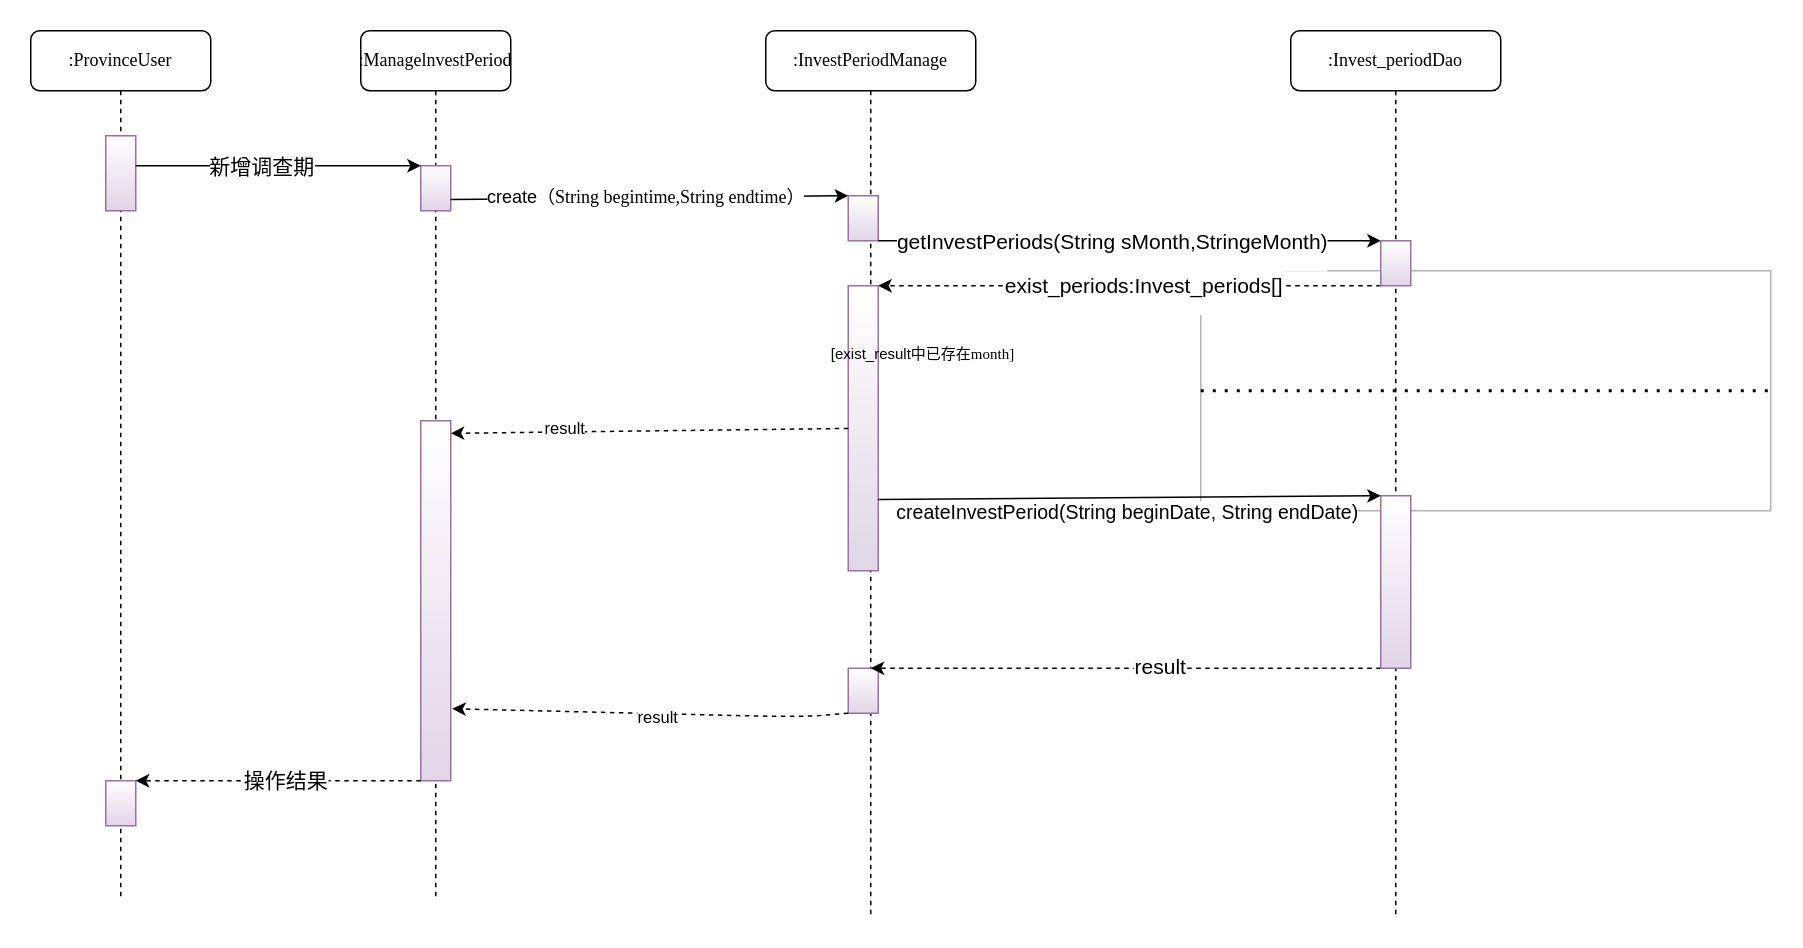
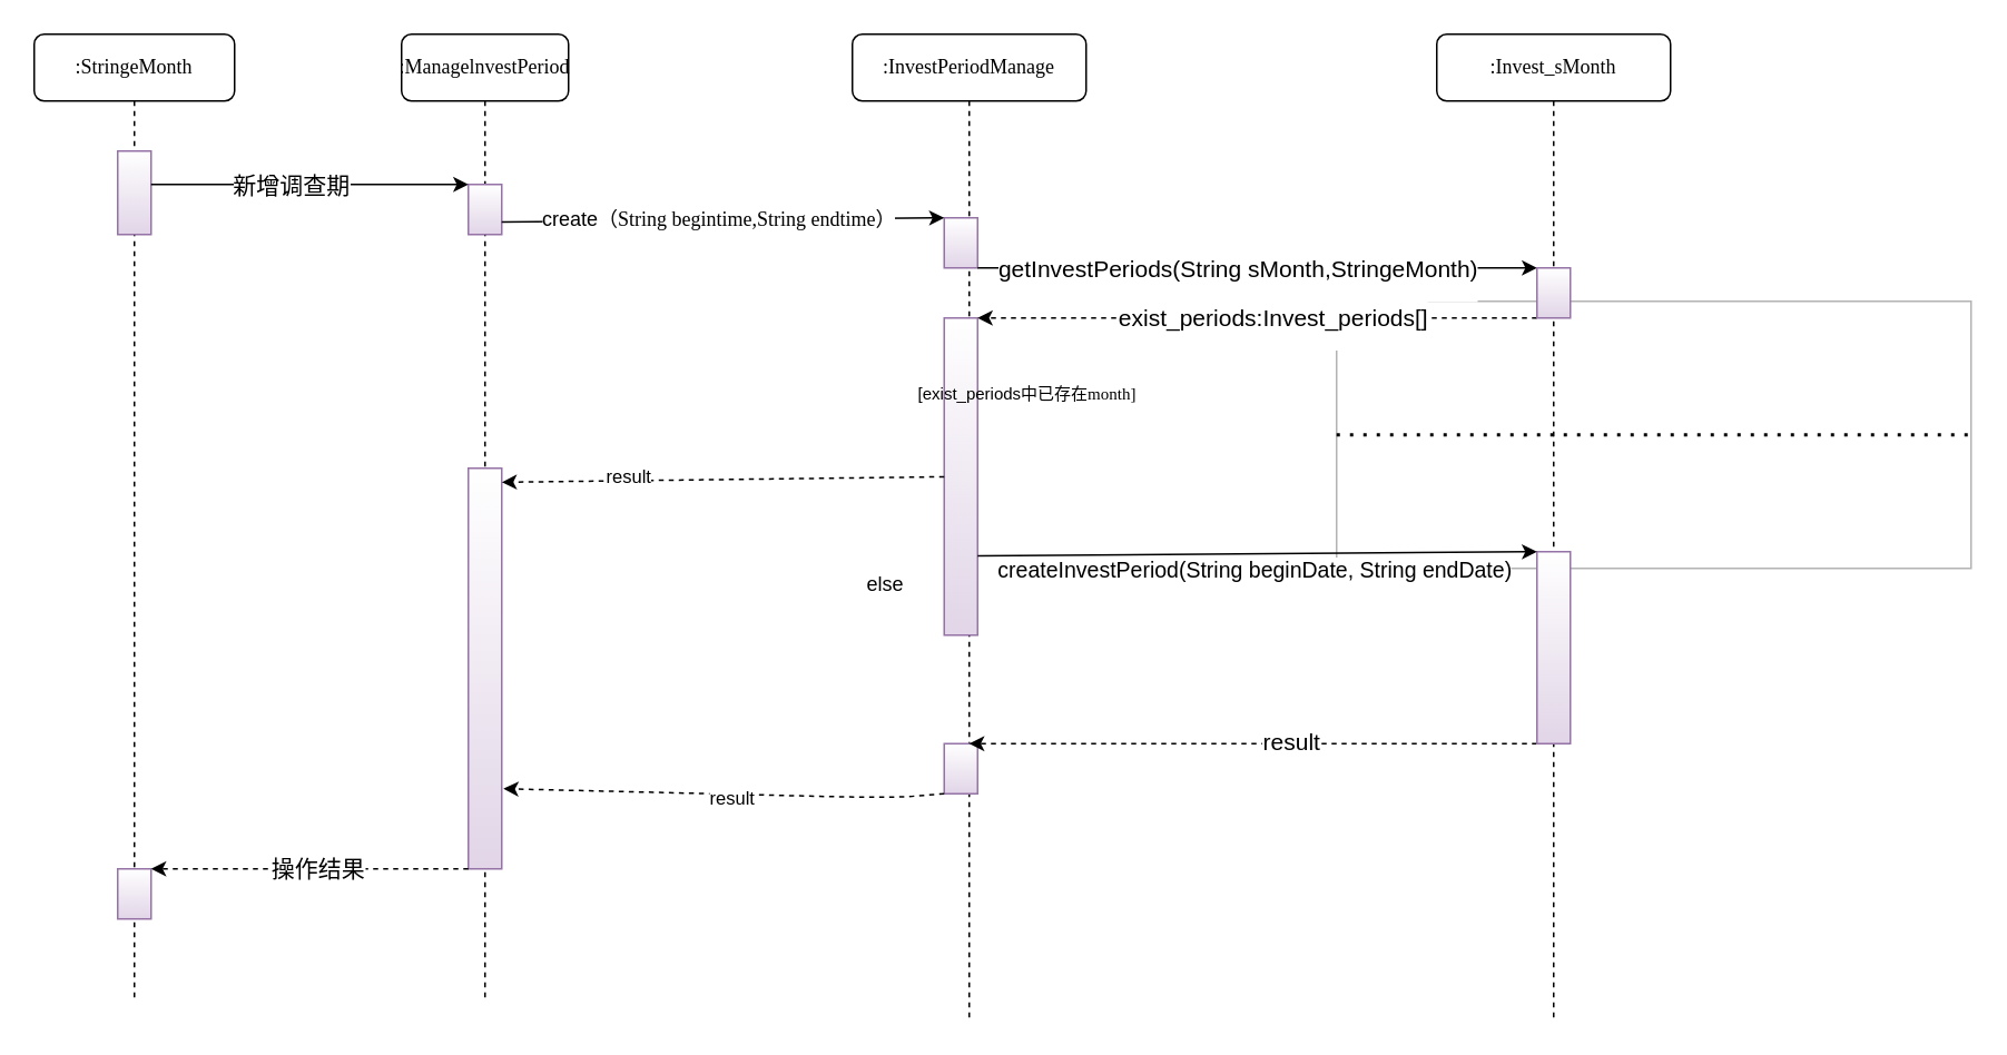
  <mxCell id="0" />
  <mxCell id="1" parent="0" />
  <mxCell id="2" value="" style="rounded=0;whiteSpace=wrap;html=1;strokeColor=#B3B3B3;" parent="1" vertex="1"><mxGeometry x="800" y="180" width="380" height="160" as="geometry" /></mxCell>
  <mxCell id="3" value=":ManagelnvestPeriod" style="shape=umlLifeline;perimeter=lifelinePerimeter;whiteSpace=wrap;html=1;container=1;collapsible=0;recursiveResize=0;outlineConnect=0;rounded=1;shadow=0;comic=0;labelBackgroundColor=none;strokeWidth=1;fontFamily=Verdana;fontSize=12;align=center;" parent="1" vertex="1"><mxGeometry x="240" y="20" width="100" height="580" as="geometry" /></mxCell>
  <mxCell id="4" value="" style="rounded=0;whiteSpace=wrap;html=1;fillColor=#e1d5e7;strokeColor=#9673a6;gradientColor=#ffffff;gradientDirection=north;" parent="3" vertex="1"><mxGeometry x="40" y="90" width="20" height="30" as="geometry" /></mxCell>
  <mxCell id="5" value="" style="rounded=0;whiteSpace=wrap;html=1;fillColor=#e1d5e7;strokeColor=#9673a6;gradientColor=#ffffff;gradientDirection=north;" parent="3" vertex="1"><mxGeometry x="40" y="260" width="20" height="240" as="geometry" /></mxCell>
  <mxCell id="6" value=":InvestPeriodManage" style="shape=umlLifeline;perimeter=lifelinePerimeter;whiteSpace=wrap;html=1;container=1;collapsible=0;recursiveResize=0;outlineConnect=0;rounded=1;shadow=0;comic=0;labelBackgroundColor=none;strokeWidth=1;fontFamily=Verdana;fontSize=12;align=center;" parent="1" vertex="1"><mxGeometry x="510" y="20" width="140" height="590" as="geometry" /></mxCell>
  <mxCell id="7" value="" style="rounded=0;whiteSpace=wrap;html=1;fillColor=#e1d5e7;strokeColor=#9673a6;gradientColor=#ffffff;gradientDirection=north;" parent="6" vertex="1"><mxGeometry x="55" y="110" width="20" height="30" as="geometry" /></mxCell>
  <mxCell id="8" value="" style="rounded=0;whiteSpace=wrap;html=1;fillColor=#e1d5e7;strokeColor=#9673a6;gradientColor=#ffffff;gradientDirection=north;" parent="6" vertex="1"><mxGeometry x="55" y="425" width="20" height="30" as="geometry" /></mxCell>
  <mxCell id="9" value="" style="rounded=0;whiteSpace=wrap;html=1;fillColor=#e1d5e7;strokeColor=#9673a6;gradientColor=#ffffff;gradientDirection=north;" parent="6" vertex="1"><mxGeometry x="55" y="170" width="20" height="190" as="geometry" /></mxCell>
- <mxCell id="10" value=":ProvinceUser" style="shape=umlLifeline;perimeter=lifelinePerimeter;whiteSpace=wrap;html=1;container=1;collapsible=0;recursiveResize=0;outlineConnect=0;rounded=1;shadow=0;comic=0;labelBackgroundColor=none;strokeWidth=1;fontFamily=Verdana;fontSize=12;align=center;" parent="1" vertex="1"><mxGeometry x="20" y="20" width="120" height="580" as="geometry" /></mxCell>
+ <mxCell id="10" value=":StringeMonth" style="shape=umlLifeline;perimeter=lifelinePerimeter;whiteSpace=wrap;html=1;container=1;collapsible=0;recursiveResize=0;outlineConnect=0;rounded=1;shadow=0;comic=0;labelBackgroundColor=none;strokeWidth=1;fontFamily=Verdana;fontSize=12;align=center;" parent="1" vertex="1"><mxGeometry x="20" y="20" width="120" height="580" as="geometry" /></mxCell>
  <mxCell id="11" value="" style="rounded=0;whiteSpace=wrap;html=1;fillColor=#e1d5e7;strokeColor=#9673a6;gradientColor=#ffffff;gradientDirection=north;" parent="10" vertex="1"><mxGeometry x="50" y="500" width="20" height="30" as="geometry" /></mxCell>
  <mxCell id="12" value="" style="rounded=0;whiteSpace=wrap;html=1;strokeColor=#9673a6;fillColor=#E1D5E7;gradientColor=#ffffff;gradientDirection=north;" parent="10" vertex="1"><mxGeometry x="50" y="70" width="20" height="50" as="geometry" /></mxCell>
  <mxCell id="13" value="" style="endArrow=classic;html=1;entryX=0;entryY=0;entryDx=0;entryDy=0;" parent="1" target="4" edge="1"><mxGeometry width="50" height="50" relative="1" as="geometry"><mxPoint x="90" y="110" as="sourcePoint" /><mxPoint x="430" y="330" as="targetPoint" /></mxGeometry></mxCell>
  <mxCell id="14" value="&lt;p class=&quot;MsoNormal&quot;&gt;&lt;span style=&quot;font-size: 10.5pt&quot;&gt;&lt;font face=&quot;宋体&quot;&gt;新增调查期&lt;/font&gt;&lt;/span&gt;&lt;span style=&quot;font-family: &amp;#34;calibri&amp;#34; ; font-size: 10.5pt&quot;&gt;&lt;/span&gt;&lt;/p&gt;" style="edgeLabel;html=1;align=center;verticalAlign=middle;resizable=0;points=[];" parent="13" vertex="1" connectable="0"><mxGeometry x="-0.131" y="1" relative="1" as="geometry"><mxPoint y="1" as="offset" /></mxGeometry></mxCell>
  <mxCell id="15" value="" style="endArrow=classic;html=1;exitX=1;exitY=0.75;exitDx=0;exitDy=0;entryX=0;entryY=0;entryDx=0;entryDy=0;" parent="1" source="4" target="7" edge="1"><mxGeometry width="50" height="50" relative="1" as="geometry"><mxPoint x="380" y="380" as="sourcePoint" /><mxPoint x="430" y="330" as="targetPoint" /></mxGeometry></mxCell>
  <mxCell id="16" value="&lt;p class=&quot;MsoNormal&quot; style=&quot;font-size: 12px&quot;&gt;create&lt;font face=&quot;宋体&quot; style=&quot;font-size: 12px&quot;&gt;（&lt;/font&gt;&lt;font style=&quot;font-size: 12px&quot; face=&quot;Calibri&quot;&gt;String begintime,String endtime&lt;/font&gt;&lt;font face=&quot;宋体&quot; style=&quot;font-size: 12px&quot;&gt;）&lt;/font&gt;&lt;span style=&quot;font-family: &amp;#34;calibri&amp;#34; ; font-size: 10.5pt&quot;&gt;&lt;/span&gt;&lt;/p&gt;" style="edgeLabel;html=1;align=center;verticalAlign=middle;resizable=0;points=[];" parent="15" vertex="1" connectable="0"><mxGeometry x="-0.428" y="-2" relative="1" as="geometry"><mxPoint x="53.98" y="-3.78" as="offset" /></mxGeometry></mxCell>
  <mxCell id="17" value="" style="endArrow=classic;html=1;exitX=1;exitY=1;exitDx=0;exitDy=0;entryX=0;entryY=0;entryDx=0;entryDy=0;" parent="1" source="7" target="33" edge="1"><mxGeometry width="50" height="50" relative="1" as="geometry"><mxPoint x="380" y="380" as="sourcePoint" /><mxPoint x="935" y="160" as="targetPoint" /></mxGeometry></mxCell>
  <mxCell id="18" value="&lt;p class=&quot;MsoNormal&quot;&gt;&lt;span style=&quot;font-size: 10.5pt&quot;&gt;getInvestPeriods(String sMonth,StringeMonth)&lt;/span&gt;&lt;span style=&quot;font-family: &amp;#34;calibri&amp;#34; ; font-size: 10.5pt&quot;&gt;&lt;/span&gt;&lt;/p&gt;" style="edgeLabel;html=1;align=center;verticalAlign=middle;resizable=0;points=[];" parent="17" vertex="1" connectable="0"><mxGeometry x="0.106" relative="1" as="geometry"><mxPoint x="-30" as="offset" /></mxGeometry></mxCell>
  <mxCell id="19" value="" style="endArrow=classic;html=1;dashed=1;entryX=1;entryY=0;entryDx=0;entryDy=0;exitX=0;exitY=1;exitDx=0;exitDy=0;" parent="1" source="33" target="9" edge="1"><mxGeometry width="50" height="50" relative="1" as="geometry"><mxPoint x="930" y="190" as="sourcePoint" /><mxPoint x="430" y="330" as="targetPoint" /></mxGeometry></mxCell>
  <mxCell id="20" value="&lt;p class=&quot;MsoNormal&quot;&gt;&lt;span style=&quot;font-size: 10.5pt&quot;&gt;exist_periods:Invest_periods[]&lt;/span&gt;&lt;span style=&quot;font-family: &amp;#34;calibri&amp;#34; ; font-size: 10.5pt&quot;&gt;&lt;/span&gt;&lt;/p&gt;" style="edgeLabel;html=1;align=center;verticalAlign=middle;resizable=0;points=[];" parent="19" vertex="1" connectable="0"><mxGeometry x="-0.088" y="4" relative="1" as="geometry"><mxPoint x="-6" y="-4" as="offset" /></mxGeometry></mxCell>
  <mxCell id="21" value="" style="endArrow=classic;html=1;dashed=1;entryX=1;entryY=0.035;entryDx=0;entryDy=0;entryPerimeter=0;" parent="1" source="9" target="5" edge="1"><mxGeometry width="50" height="50" relative="1" as="geometry"><mxPoint x="380" y="380" as="sourcePoint" /><mxPoint x="430" y="330" as="targetPoint" /></mxGeometry></mxCell>
  <mxCell id="22" value="result" style="edgeLabel;html=1;align=center;verticalAlign=middle;resizable=0;points=[];" parent="21" vertex="1" connectable="0"><mxGeometry x="0.662" y="1" relative="1" as="geometry"><mxPoint x="30.97" y="-4.14" as="offset" /></mxGeometry></mxCell>
  <mxCell id="23" value="" style="endArrow=classic;html=1;dashed=1;exitX=0;exitY=1;exitDx=0;exitDy=0;entryX=0.75;entryY=0;entryDx=0;entryDy=0;" parent="1" source="34" target="8" edge="1"><mxGeometry width="50" height="50" relative="1" as="geometry"><mxPoint x="930" y="450" as="sourcePoint" /><mxPoint x="430" y="330" as="targetPoint" /></mxGeometry></mxCell>
  <mxCell id="24" value="&lt;p class=&quot;MsoNormal&quot;&gt;&lt;span style=&quot;font-size: 10.5pt&quot;&gt;result&lt;/span&gt;&lt;span style=&quot;font-family: &amp;#34;calibri&amp;#34; ; font-size: 10.5pt&quot;&gt;&lt;/span&gt;&lt;/p&gt;" style="edgeLabel;html=1;align=center;verticalAlign=middle;resizable=0;points=[];" parent="23" vertex="1" connectable="0"><mxGeometry x="-0.129" y="-2" relative="1" as="geometry"><mxPoint as="offset" /></mxGeometry></mxCell>
  <mxCell id="25" value="" style="endArrow=classic;html=1;dashed=1;exitX=0;exitY=1;exitDx=0;exitDy=0;entryX=1.05;entryY=0.8;entryDx=0;entryDy=0;entryPerimeter=0;" parent="1" source="8" target="5" edge="1"><mxGeometry width="50" height="50" relative="1" as="geometry"><mxPoint x="380" y="380" as="sourcePoint" /><mxPoint x="430" y="330" as="targetPoint" /><Array as="points"><mxPoint x="540" y="477" /><mxPoint x="510" y="477" /></Array></mxGeometry></mxCell>
  <mxCell id="26" value="result" style="edgeLabel;html=1;align=center;verticalAlign=middle;resizable=0;points=[];" parent="25" vertex="1" connectable="0"><mxGeometry x="0.038" y="28" relative="1" as="geometry"><mxPoint x="9.97" y="-26" as="offset" /></mxGeometry></mxCell>
  <mxCell id="27" value="" style="endArrow=classic;html=1;dashed=1;exitX=0;exitY=1;exitDx=0;exitDy=0;entryX=1;entryY=0;entryDx=0;entryDy=0;" parent="1" source="5" target="11" edge="1"><mxGeometry width="50" height="50" relative="1" as="geometry"><mxPoint x="380" y="380" as="sourcePoint" /><mxPoint x="430" y="330" as="targetPoint" /></mxGeometry></mxCell>
  <mxCell id="28" value="&lt;p class=&quot;MsoNormal&quot;&gt;&lt;span style=&quot;font-size: 10.5pt&quot;&gt;&lt;font face=&quot;宋体&quot;&gt;操作结果&lt;/font&gt;&lt;/span&gt;&lt;span style=&quot;font-family: &amp;#34;calibri&amp;#34; ; font-size: 10.5pt&quot;&gt;&lt;/span&gt;&lt;/p&gt;" style="edgeLabel;html=1;align=center;verticalAlign=middle;resizable=0;points=[];" parent="27" vertex="1" connectable="0"><mxGeometry x="0.108" y="-2" relative="1" as="geometry"><mxPoint x="14" y="2" as="offset" /></mxGeometry></mxCell>
  <mxCell id="29" value="" style="endArrow=none;dashed=1;html=1;dashPattern=1 3;strokeWidth=2;entryX=1;entryY=0.5;entryDx=0;entryDy=0;exitX=0;exitY=0.5;exitDx=0;exitDy=0;" parent="1" source="2" target="2" edge="1"><mxGeometry width="50" height="50" relative="1" as="geometry"><mxPoint x="380" y="330" as="sourcePoint" /><mxPoint x="430" y="280" as="targetPoint" /></mxGeometry></mxCell>
- <mxCell id="30" value="&lt;p class=&quot;MsoNormal&quot; style=&quot;font-size: 10px&quot;&gt;&lt;span style=&quot;font-size: 10px&quot;&gt;[exist_result&lt;font face=&quot;宋体&quot; style=&quot;font-size: 10px&quot;&gt;中已存在&lt;/font&gt;&lt;font face=&quot;Calibri&quot; style=&quot;font-size: 10px&quot;&gt;month]&lt;/font&gt;&lt;/span&gt;&lt;span style=&quot;font-family: &amp;#34;calibri&amp;#34; ; font-size: 10.5pt&quot;&gt;&lt;/span&gt;&lt;/p&gt;" style="text;html=1;strokeColor=none;fillColor=none;align=center;verticalAlign=middle;whiteSpace=wrap;rounded=0;" parent="1" vertex="1"><mxGeometry x="440" y="220" width="350" height="30" as="geometry" /></mxCell>
- <mxCell id="32" value=":Invest_periodDao" style="shape=umlLifeline;perimeter=lifelinePerimeter;whiteSpace=wrap;html=1;container=1;collapsible=0;recursiveResize=0;outlineConnect=0;rounded=1;shadow=0;comic=0;labelBackgroundColor=none;strokeWidth=1;fontFamily=Verdana;fontSize=12;align=center;" parent="1" vertex="1"><mxGeometry x="860" y="20" width="140" height="590" as="geometry" /></mxCell>
+ <mxCell id="30" value="&lt;p class=&quot;MsoNormal&quot; style=&quot;font-size: 10px&quot;&gt;&lt;span style=&quot;font-size: 10px&quot;&gt;[exist_periods&lt;font face=&quot;宋体&quot; style=&quot;font-size: 10px&quot;&gt;中已存在&lt;/font&gt;&lt;font face=&quot;Calibri&quot; style=&quot;font-size: 10px&quot;&gt;month]&lt;/font&gt;&lt;/span&gt;&lt;span style=&quot;font-family: &amp;#34;calibri&amp;#34; ; font-size: 10.5pt&quot;&gt;&lt;/span&gt;&lt;/p&gt;" style="text;html=1;strokeColor=none;fillColor=none;align=center;verticalAlign=middle;whiteSpace=wrap;rounded=0;" parent="1" vertex="1"><mxGeometry x="440" y="220" width="350" height="30" as="geometry" /></mxCell>
+ <mxCell id="31" value="else" style="text;html=1;strokeColor=none;fillColor=none;align=center;verticalAlign=middle;whiteSpace=wrap;rounded=0;" parent="1" vertex="1"><mxGeometry x="510" y="340" width="40" height="20" as="geometry" /></mxCell>
+ <mxCell id="32" value=":Invest_sMonth" style="shape=umlLifeline;perimeter=lifelinePerimeter;whiteSpace=wrap;html=1;container=1;collapsible=0;recursiveResize=0;outlineConnect=0;rounded=1;shadow=0;comic=0;labelBackgroundColor=none;strokeWidth=1;fontFamily=Verdana;fontSize=12;align=center;" parent="1" vertex="1"><mxGeometry x="860" y="20" width="140" height="590" as="geometry" /></mxCell>
  <mxCell id="33" value="" style="rounded=0;whiteSpace=wrap;html=1;fillColor=#e1d5e7;strokeColor=#9673a6;gradientColor=#ffffff;gradientDirection=north;" parent="32" vertex="1"><mxGeometry x="60" y="140" width="20" height="30" as="geometry" /></mxCell>
  <mxCell id="34" value="" style="rounded=0;whiteSpace=wrap;html=1;fillColor=#e1d5e7;strokeColor=#9673a6;gradientColor=#ffffff;gradientDirection=north;" parent="32" vertex="1"><mxGeometry x="60" y="310" width="20" height="115" as="geometry" /></mxCell>
  <mxCell id="35" value="" style="endArrow=classic;html=1;entryX=0;entryY=0;entryDx=0;entryDy=0;exitX=1;exitY=0.75;exitDx=0;exitDy=0;" parent="1" source="9" target="34" edge="1"><mxGeometry width="50" height="50" relative="1" as="geometry"><mxPoint x="880" y="180" as="sourcePoint" /><mxPoint x="930" y="130" as="targetPoint" /></mxGeometry></mxCell>
  <mxCell id="36" value="createInvestPeriod(String beginDate, String endDate)" style="edgeLabel;html=1;align=center;verticalAlign=middle;resizable=0;points=[];fontSize=13;" parent="35" vertex="1" connectable="0"><mxGeometry x="-0.153" y="-2" relative="1" as="geometry"><mxPoint x="22.99" y="6.56" as="offset" /></mxGeometry></mxCell>
